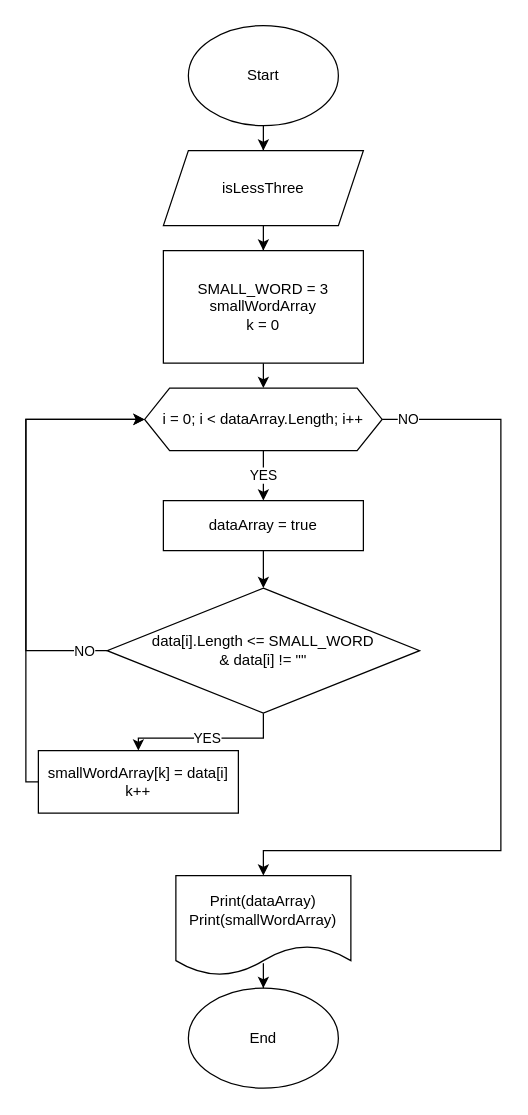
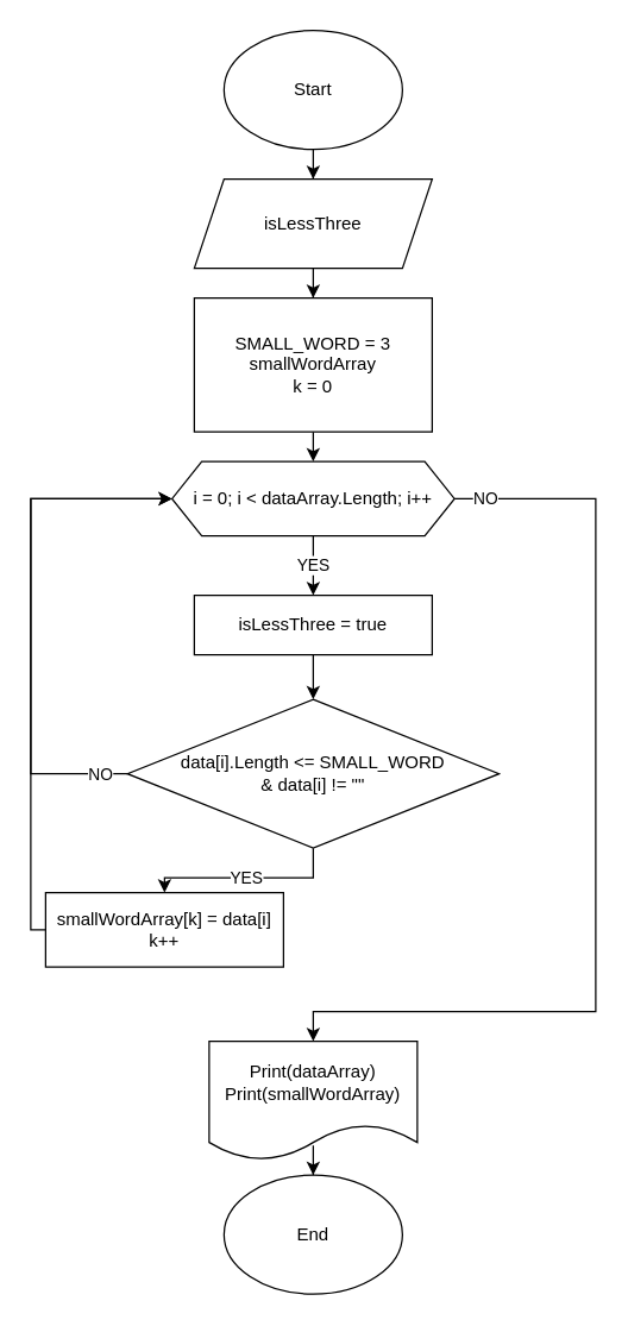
  <mxCell id="0" />
  <mxCell id="1" parent="0" />
  <mxCell id="2" style="edgeStyle=orthogonalEdgeStyle;rounded=0;orthogonalLoop=1;jettySize=auto;html=1;entryX=0.5;entryY=0;entryDx=0;entryDy=0;" parent="1" source="3" target="5" edge="1"><mxGeometry relative="1" as="geometry" /></mxCell>
  <mxCell id="3" value="Start" style="ellipse;whiteSpace=wrap;html=1;" parent="1" vertex="1"><mxGeometry x="150" y="20" width="120" height="80" as="geometry" /></mxCell>
  <mxCell id="4" style="edgeStyle=orthogonalEdgeStyle;rounded=0;orthogonalLoop=1;jettySize=auto;html=1;entryX=0.5;entryY=0;entryDx=0;entryDy=0;" parent="1" source="5" target="7" edge="1"><mxGeometry relative="1" as="geometry" /></mxCell>
  <mxCell id="5" value="isLessThree" style="shape=parallelogram;perimeter=parallelogramPerimeter;whiteSpace=wrap;html=1;fixedSize=1;" parent="1" vertex="1"><mxGeometry x="130" y="120" width="160" height="60" as="geometry" /></mxCell>
  <mxCell id="6" style="edgeStyle=orthogonalEdgeStyle;rounded=0;orthogonalLoop=1;jettySize=auto;html=1;entryX=0.5;entryY=0;entryDx=0;entryDy=0;" parent="1" source="7" edge="1"><mxGeometry relative="1" as="geometry"><mxPoint x="210" y="310" as="targetPoint" /></mxGeometry></mxCell>
  <mxCell id="7" value="SMALL_WORD = 3&lt;br&gt;smallWordArray&lt;br&gt;k = 0" style="rounded=0;whiteSpace=wrap;html=1;" parent="1" vertex="1"><mxGeometry x="130" y="200" width="160" height="90" as="geometry" /></mxCell>
  <mxCell id="8" value="YES" style="edgeStyle=orthogonalEdgeStyle;rounded=0;orthogonalLoop=1;jettySize=auto;html=1;" parent="1" source="11" target="13" edge="1"><mxGeometry relative="1" as="geometry" /></mxCell>
  <mxCell id="9" style="edgeStyle=orthogonalEdgeStyle;rounded=0;orthogonalLoop=1;jettySize=auto;html=1;entryX=0.5;entryY=0;entryDx=0;entryDy=0;" parent="1" source="11" target="19" edge="1"><mxGeometry relative="1" as="geometry"><mxPoint x="210" y="960" as="targetPoint" /><Array as="points"><mxPoint x="400" y="335" /><mxPoint x="400" y="680" /><mxPoint x="210" y="680" /></Array></mxGeometry></mxCell>
  <mxCell id="10" value="NO" style="edgeLabel;html=1;align=center;verticalAlign=middle;resizable=0;points=[];" parent="9" vertex="1" connectable="0"><mxGeometry x="-0.938" y="1" relative="1" as="geometry"><mxPoint as="offset" /></mxGeometry></mxCell>
  <mxCell id="11" value="i = 0; i &amp;lt; dataArray.Length; i++" style="shape=hexagon;perimeter=hexagonPerimeter2;whiteSpace=wrap;html=1;fixedSize=1;" parent="1" vertex="1"><mxGeometry x="115" y="310" width="190" height="50" as="geometry" /></mxCell>
  <mxCell id="12" style="edgeStyle=orthogonalEdgeStyle;rounded=0;orthogonalLoop=1;jettySize=auto;html=1;entryX=0.5;entryY=0;entryDx=0;entryDy=0;" parent="1" source="13" target="17" edge="1"><mxGeometry relative="1" as="geometry" /></mxCell>
- <mxCell id="13" value="dataArray = true" style="rounded=0;whiteSpace=wrap;html=1;" parent="1" vertex="1"><mxGeometry x="130" y="400" width="160" height="40" as="geometry" /></mxCell>
+ <mxCell id="13" value="isLessThree = true" style="rounded=0;whiteSpace=wrap;html=1;" parent="1" vertex="1"><mxGeometry x="130" y="400" width="160" height="40" as="geometry" /></mxCell>
  <mxCell id="14" value="YES" style="edgeStyle=orthogonalEdgeStyle;rounded=0;orthogonalLoop=1;jettySize=auto;html=1;entryX=0.5;entryY=0;entryDx=0;entryDy=0;" parent="1" source="17" target="22" edge="1"><mxGeometry relative="1" as="geometry" /></mxCell>
  <mxCell id="15" style="edgeStyle=orthogonalEdgeStyle;rounded=0;orthogonalLoop=1;jettySize=auto;html=1;entryX=0;entryY=0.5;entryDx=0;entryDy=0;" parent="1" source="17" target="11" edge="1"><mxGeometry relative="1" as="geometry"><Array as="points"><mxPoint x="20" y="520" /><mxPoint x="20" y="335" /></Array></mxGeometry></mxCell>
  <mxCell id="16" value="NO" style="edgeLabel;html=1;align=center;verticalAlign=middle;resizable=0;points=[];" parent="15" vertex="1" connectable="0"><mxGeometry x="-0.89" relative="1" as="geometry"><mxPoint as="offset" /></mxGeometry></mxCell>
  <mxCell id="17" value="data[i].Length &amp;lt;= SMALL_WORD &lt;br&gt;&amp;amp; data[i] != &quot;&quot;" style="rhombus;whiteSpace=wrap;html=1;" parent="1" vertex="1"><mxGeometry x="85" y="470" width="250" height="100" as="geometry" /></mxCell>
  <mxCell id="18" style="edgeStyle=orthogonalEdgeStyle;rounded=0;orthogonalLoop=1;jettySize=auto;html=1;entryX=0.5;entryY=0;entryDx=0;entryDy=0;" parent="1" source="19" target="20" edge="1"><mxGeometry relative="1" as="geometry" /></mxCell>
  <mxCell id="19" value="Print(dataArray)&lt;br&gt;Print(smallWordArray)" style="shape=document;whiteSpace=wrap;html=1;boundedLbl=1;" parent="1" vertex="1"><mxGeometry x="140" y="700" width="140" height="80" as="geometry" /></mxCell>
  <mxCell id="20" value="End" style="ellipse;whiteSpace=wrap;html=1;" parent="1" vertex="1"><mxGeometry x="150" y="790" width="120" height="80" as="geometry" /></mxCell>
  <mxCell id="21" style="edgeStyle=orthogonalEdgeStyle;rounded=0;orthogonalLoop=1;jettySize=auto;html=1;entryX=0;entryY=0.5;entryDx=0;entryDy=0;" parent="1" source="22" target="11" edge="1"><mxGeometry relative="1" as="geometry"><Array as="points"><mxPoint x="20" y="625" /><mxPoint x="20" y="335" /></Array></mxGeometry></mxCell>
  <mxCell id="22" value="smallWordArray[k] = data[i]&lt;br&gt;k++" style="rounded=0;whiteSpace=wrap;html=1;" parent="1" vertex="1"><mxGeometry x="30" y="600" width="160" height="50" as="geometry" /></mxCell>
